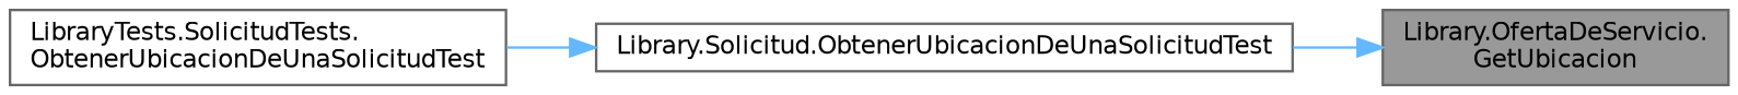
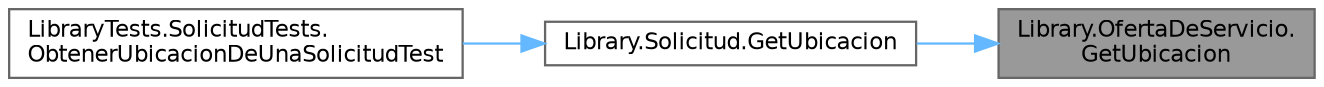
  digraph {
    rankdir=RL
    node [color=grey40 fillcolor=white fontname=Helvetica fontsize=10 shape=box style=filled]
    edge [color=steelblue1 dir=back fontname=Helvetica fontsize=10 labelfontname=Helvetica labelfontsize=10 style=solid]
    n1 [color=gray40 fillcolor=grey60 fontcolor=black height=0.2 label="Library.OfertaDeServicio.\lGetUbicacion" width=0.4]
-   n2 [height=0.2 label="Library.Solicitud.ObtenerUbicacionDeUnaSolicitudTest" width=0.4]
+   n2 [height=0.2 label="Library.Solicitud.GetUbicacion" width=0.4]
    n3 [height=0.2 label="LibraryTests.SolicitudTests.\lObtenerUbicacionDeUnaSolicitudTest" width=0.4]
    n1 -> n2
    n2 -> n3
  }
